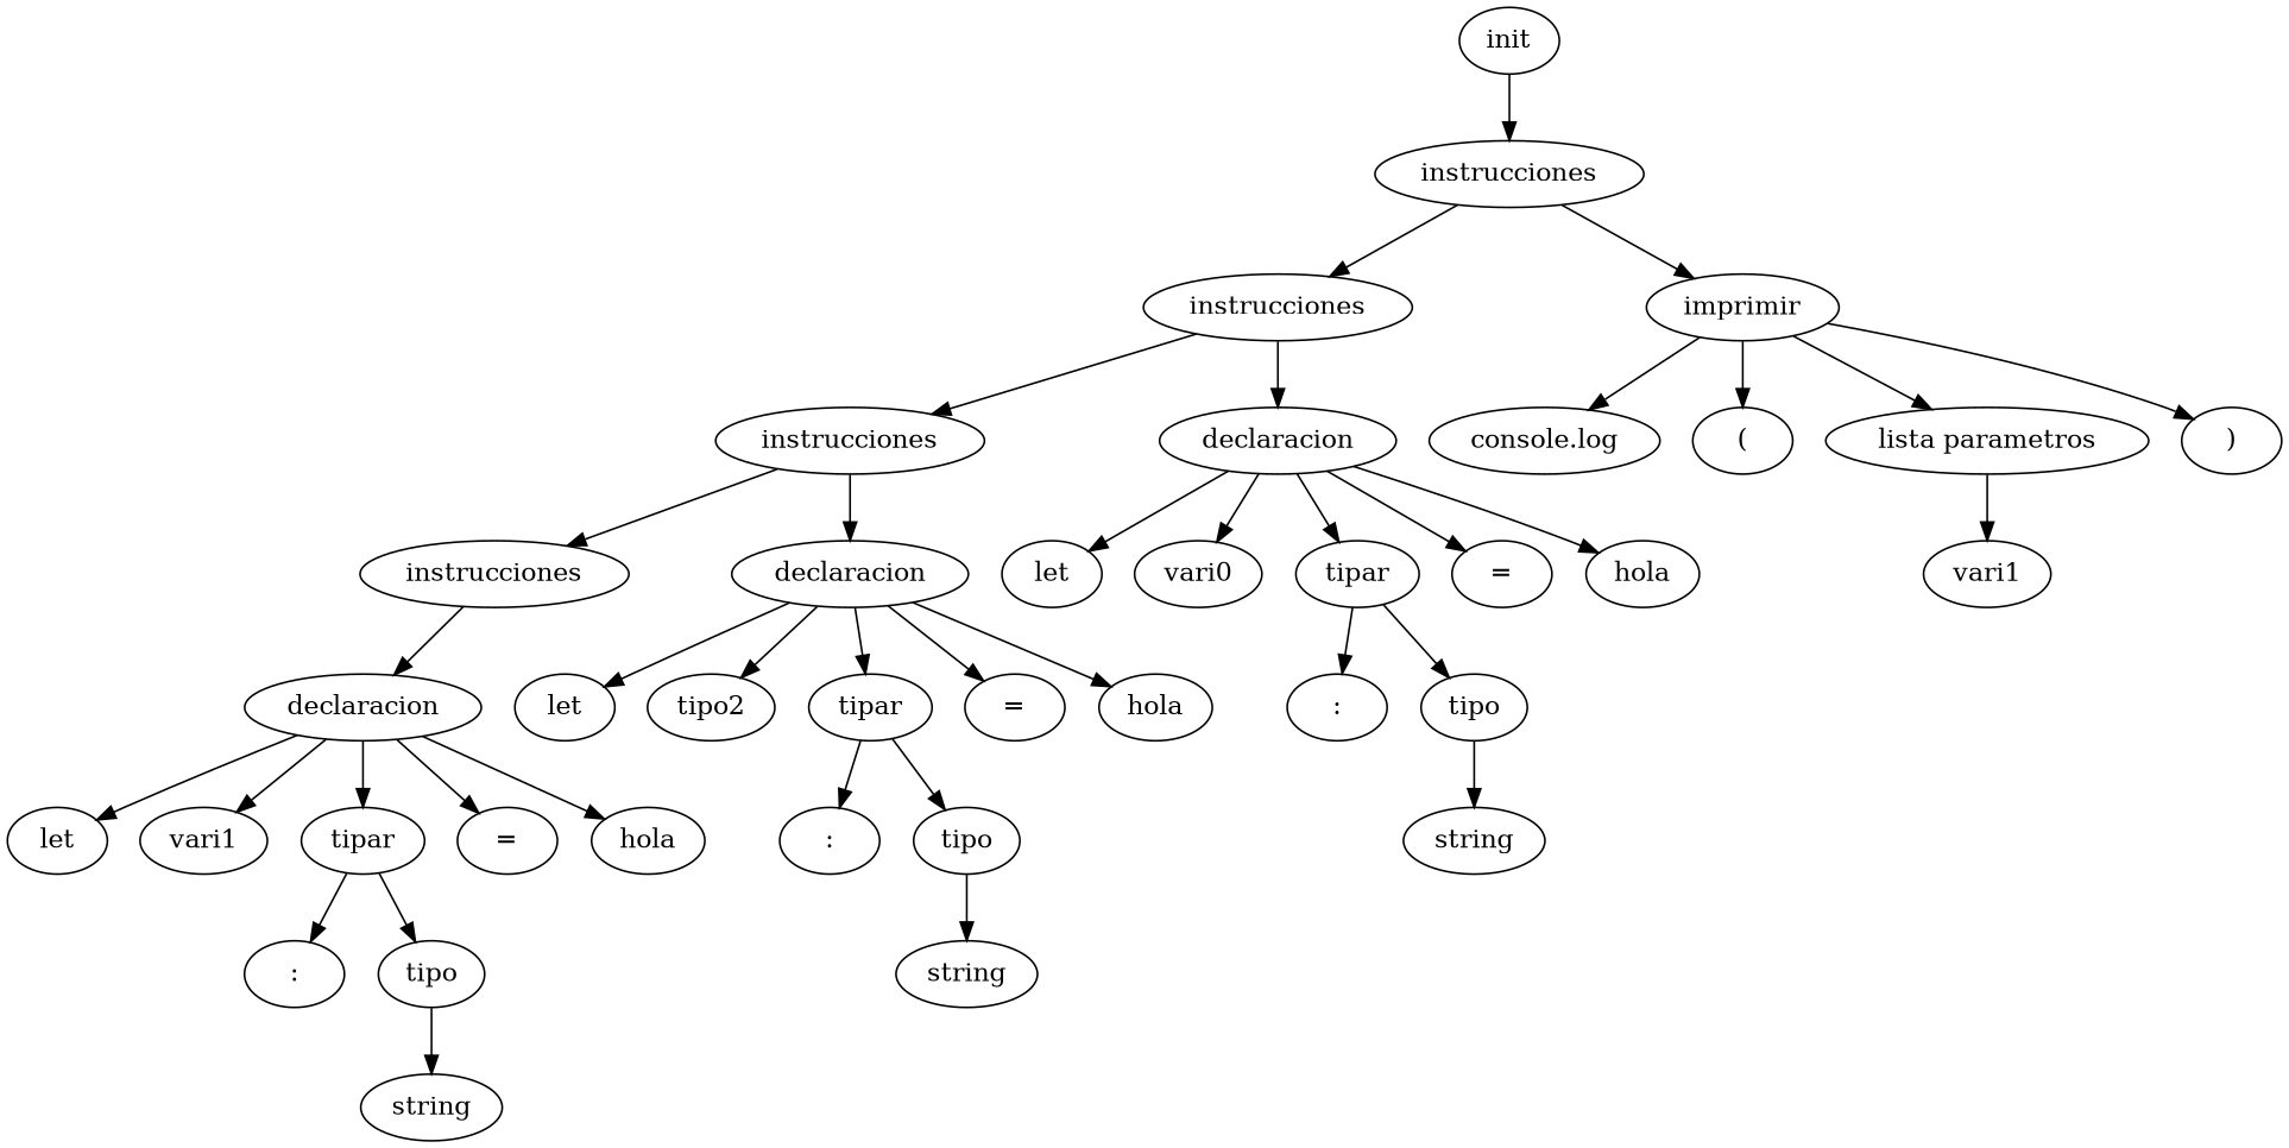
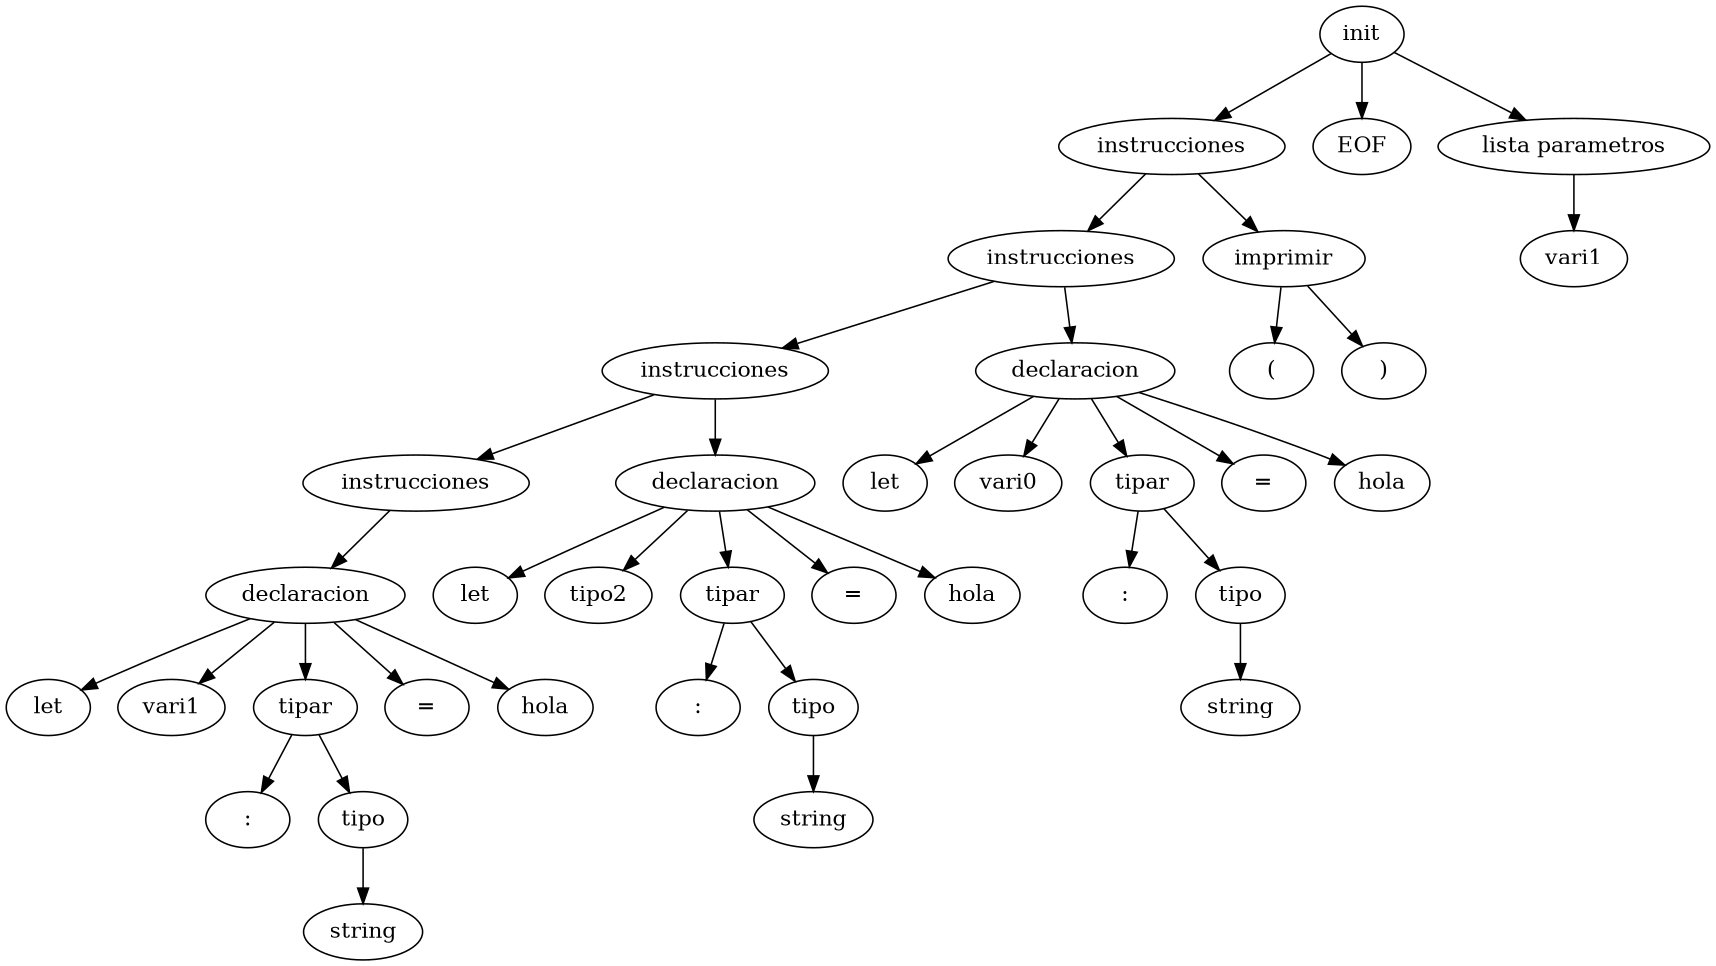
  digraph {
    n1 [label=init]
    n2 [label=instrucciones]
+   n3 [label=EOF]
    n4 [label=instrucciones]
    n5 [label=imprimir]
    n6 [label=instrucciones]
    n7 [label=declaracion]
-   n8 [label="console.log"]
    n9 [label="("]
    n10 [label="lista parametros"]
    n11 [label=")"]
    n12 [label=instrucciones]
    n13 [label=declaracion]
    n14 [label=let]
    n15 [label=vari0]
    n16 [label=tipar]
    n17 [label="="]
    n18 [label=hola]
    n19 [label=declaracion]
    n20 [label=let]
    n21 [label=tipo2]
    n22 [label=tipar]
    n23 [label="="]
    n24 [label=hola]
    n25 [label=let]
    n26 [label=vari1]
    n27 [label=tipar]
    n28 [label="="]
    n29 [label=hola]
    n30 [label=":"]
    n31 [label=tipo]
    n32 [label=string]
    n33 [label=":"]
    n34 [label=tipo]
    n35 [label=string]
    n36 [label=":"]
    n37 [label=tipo]
    n38 [label=string]
    n39 [label=vari1]
    n1 -> n2
+   n1 -> n3
    n2 -> n4
    n2 -> n5
    n4 -> n6
    n4 -> n7
-   n5 -> n8
    n5 -> n9
-   n5 -> n10
+   n1 -> n10
    n5 -> n11
    n6 -> n12
    n6 -> n13
    n7 -> n14
    n7 -> n15
    n7 -> n16
    n7 -> n17
    n7 -> n18
    n10 -> n39
    n12 -> n19
    n13 -> n20
    n13 -> n21
    n13 -> n22
    n13 -> n23
    n13 -> n24
    n16 -> n36
    n16 -> n37
    n19 -> n25
    n19 -> n26
    n19 -> n27
    n19 -> n28
    n19 -> n29
    n22 -> n33
    n22 -> n34
    n27 -> n30
    n27 -> n31
    n31 -> n32
    n34 -> n35
    n37 -> n38
  }
